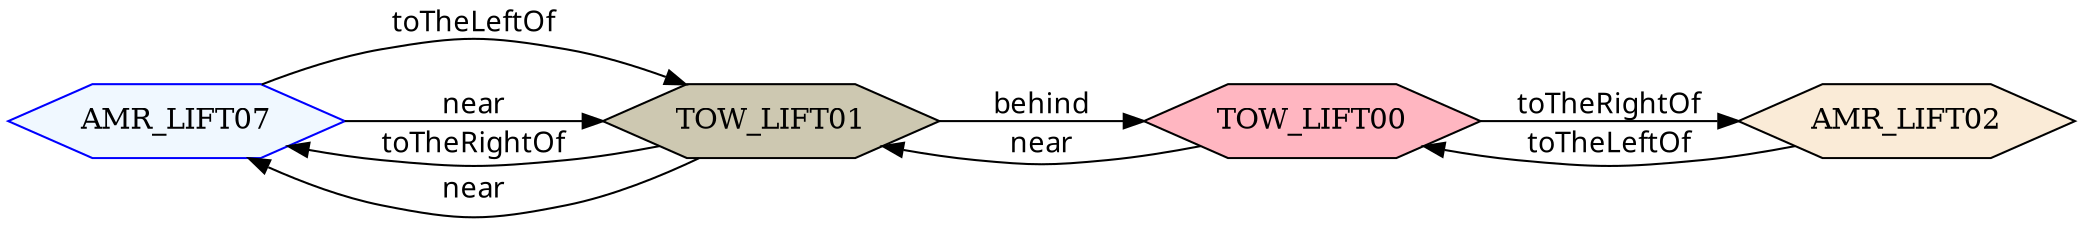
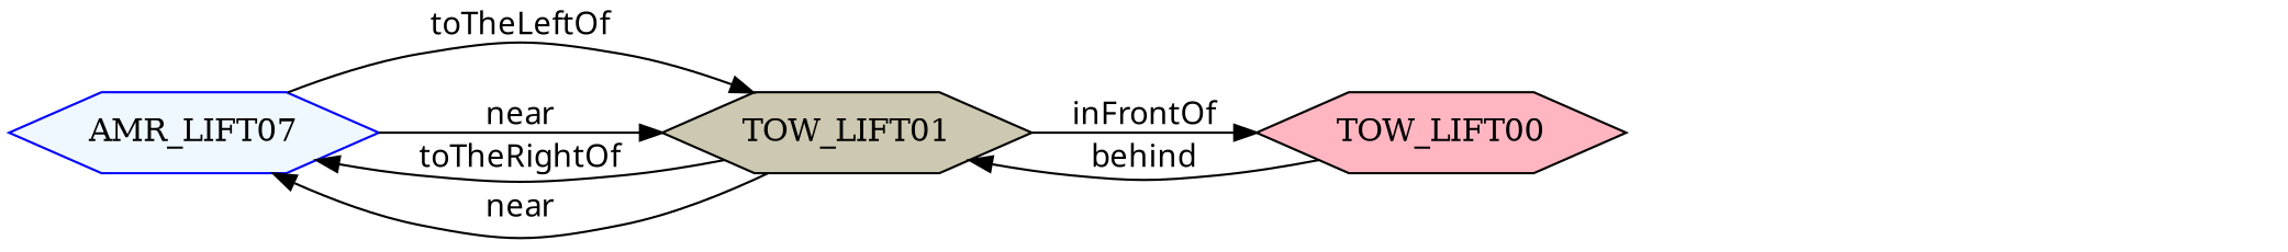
  digraph {
    rankdir=LR
    node [color=black shape=hexagon style=filled]
    edge [color=black fontname=Sans style=filled]
    n1 [color=blue fillcolor=aliceblue label=AMR_LIFT07]
    n2 [fillcolor=cornsilk3 label=TOW_LIFT01]
    n3 [fillcolor=lightpink label=TOW_LIFT00]
-   n4 [fillcolor=antiquewhite label=AMR_LIFT02]
    n1 -> n2 [label=toTheLeftOf]
    n1 -> n2 [label=near]
    n2 -> n1 [label=toTheRightOf]
    n2 -> n1 [label=near]
-   n2 -> n3 [label=behind]
-   n3 -> n2 [label=near]
-   n3 -> n4 [label=toTheRightOf]
-   n4 -> n3 [label=toTheLeftOf]
+   n2 -> n3 [label=inFrontOf]
+   n3 -> n2 [label=behind]
  }
